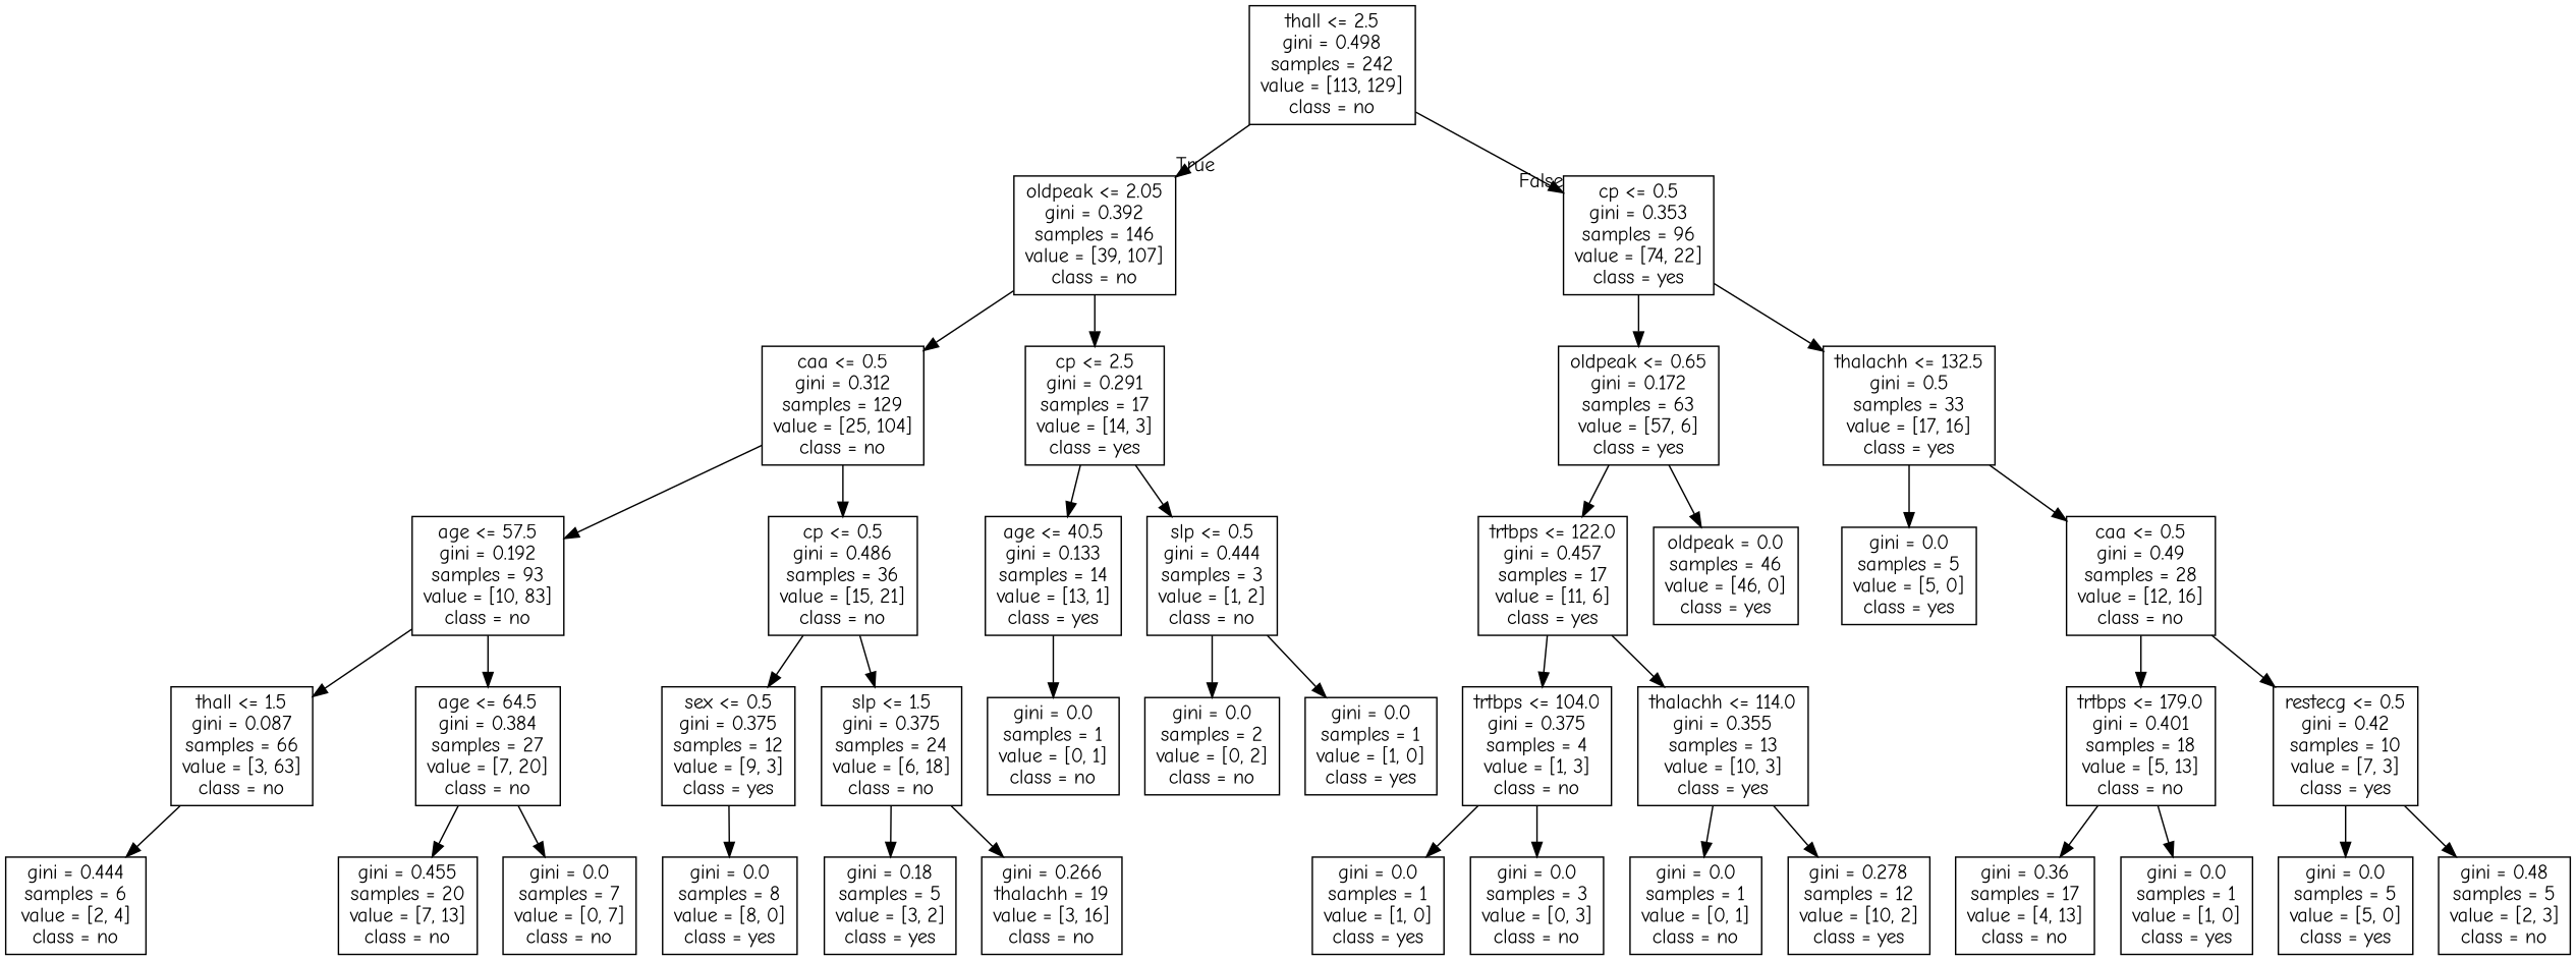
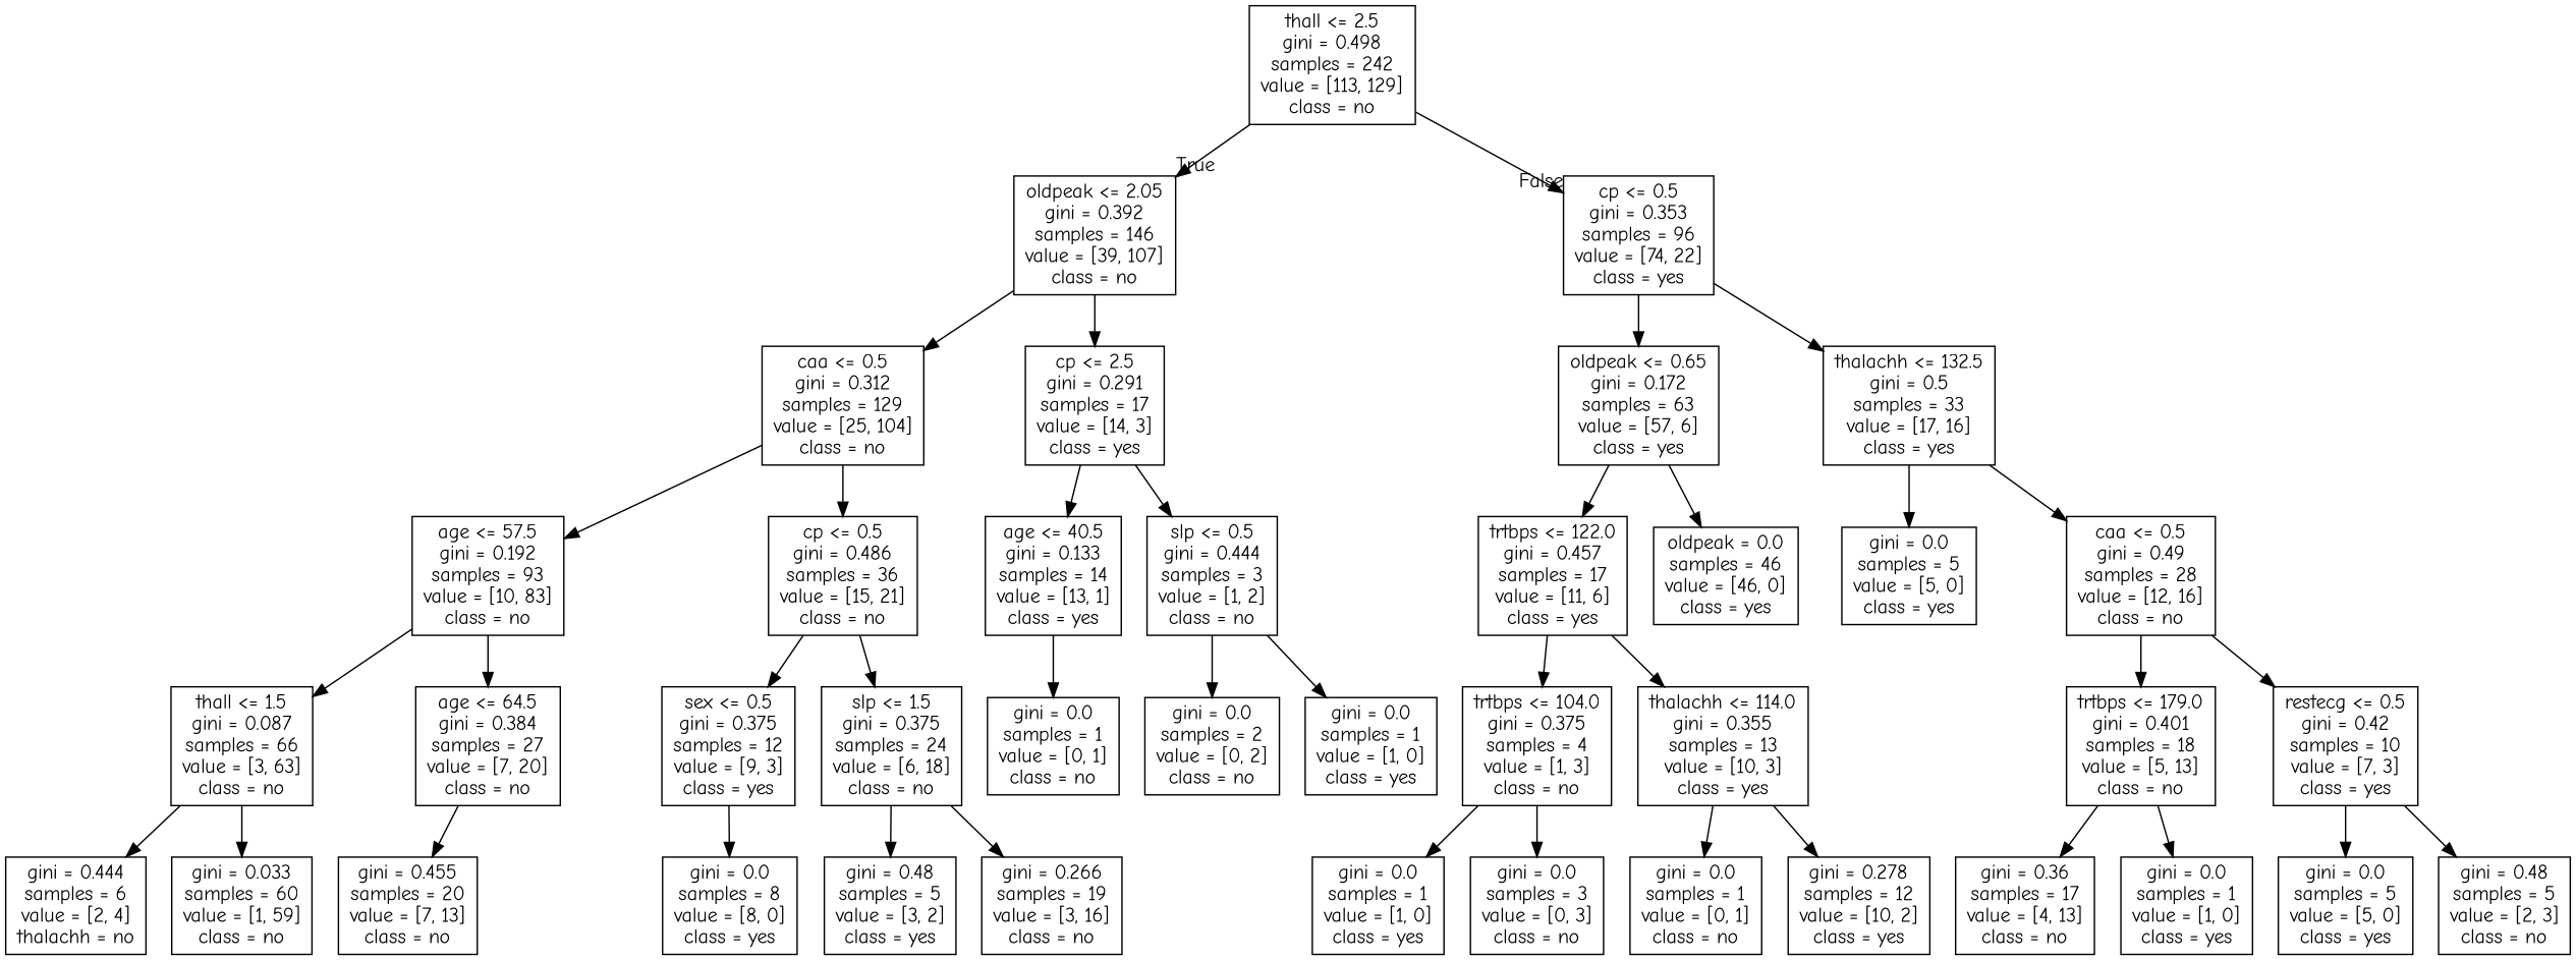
  digraph {
    fontname="Comic Neue"
    node [fontname="Comic Neue" shape=box]
    edge [fontname="Comic Neue"]
    n1 [label="thall <= 2.5\ngini = 0.498\nsamples = 242\nvalue = [113, 129]\nclass = no"]
    n2 [label="oldpeak <= 2.05\ngini = 0.392\nsamples = 146\nvalue = [39, 107]\nclass = no"]
    n3 [label="cp <= 0.5\ngini = 0.353\nsamples = 96\nvalue = [74, 22]\nclass = yes"]
    n4 [label="caa <= 0.5\ngini = 0.312\nsamples = 129\nvalue = [25, 104]\nclass = no"]
    n5 [label="cp <= 2.5\ngini = 0.291\nsamples = 17\nvalue = [14, 3]\nclass = yes"]
    n6 [label="oldpeak <= 0.65\ngini = 0.172\nsamples = 63\nvalue = [57, 6]\nclass = yes"]
    n7 [label="thalachh <= 132.5\ngini = 0.5\nsamples = 33\nvalue = [17, 16]\nclass = yes"]
    n8 [label="age <= 57.5\ngini = 0.192\nsamples = 93\nvalue = [10, 83]\nclass = no"]
    n9 [label="cp <= 0.5\ngini = 0.486\nsamples = 36\nvalue = [15, 21]\nclass = no"]
    n10 [label="age <= 40.5\ngini = 0.133\nsamples = 14\nvalue = [13, 1]\nclass = yes"]
    n11 [label="slp <= 0.5\ngini = 0.444\nsamples = 3\nvalue = [1, 2]\nclass = no"]
    n12 [label="thall <= 1.5\ngini = 0.087\nsamples = 66\nvalue = [3, 63]\nclass = no"]
    n13 [label="age <= 64.5\ngini = 0.384\nsamples = 27\nvalue = [7, 20]\nclass = no"]
    n14 [label="sex <= 0.5\ngini = 0.375\nsamples = 12\nvalue = [9, 3]\nclass = yes"]
    n15 [label="slp <= 1.5\ngini = 0.375\nsamples = 24\nvalue = [6, 18]\nclass = no"]
-   n16 [label="gini = 0.444\nsamples = 6\nvalue = [2, 4]\nclass = no"]
+   n16 [label="gini = 0.444\nsamples = 6\nvalue = [2, 4]\nthalachh = no"]
+   n17 [label="gini = 0.033\nsamples = 60\nvalue = [1, 59]\nclass = no"]
    n18 [label="gini = 0.455\nsamples = 20\nvalue = [7, 13]\nclass = no"]
-   n19 [label="gini = 0.0\nsamples = 7\nvalue = [0, 7]\nclass = no"]
    n20 [label="gini = 0.0\nsamples = 8\nvalue = [8, 0]\nclass = yes"]
-   n21 [label="gini = 0.18\nsamples = 5\nvalue = [3, 2]\nclass = yes"]
-   n22 [label="gini = 0.266\nthalachh = 19\nvalue = [3, 16]\nclass = no"]
+   n21 [label="gini = 0.48\nsamples = 5\nvalue = [3, 2]\nclass = yes"]
+   n22 [label="gini = 0.266\nsamples = 19\nvalue = [3, 16]\nclass = no"]
    n23 [label="gini = 0.0\nsamples = 1\nvalue = [0, 1]\nclass = no"]
    n24 [label="gini = 0.0\nsamples = 2\nvalue = [0, 2]\nclass = no"]
    n25 [label="gini = 0.0\nsamples = 1\nvalue = [1, 0]\nclass = yes"]
    n26 [label="trtbps <= 122.0\ngini = 0.457\nsamples = 17\nvalue = [11, 6]\nclass = yes"]
    n27 [label="oldpeak = 0.0\nsamples = 46\nvalue = [46, 0]\nclass = yes"]
    n28 [label="gini = 0.0\nsamples = 5\nvalue = [5, 0]\nclass = yes"]
    n29 [label="caa <= 0.5\ngini = 0.49\nsamples = 28\nvalue = [12, 16]\nclass = no"]
    n30 [label="trtbps <= 104.0\ngini = 0.375\nsamples = 4\nvalue = [1, 3]\nclass = no"]
    n31 [label="thalachh <= 114.0\ngini = 0.355\nsamples = 13\nvalue = [10, 3]\nclass = yes"]
    n32 [label="gini = 0.0\nsamples = 1\nvalue = [1, 0]\nclass = yes"]
    n33 [label="gini = 0.0\nsamples = 3\nvalue = [0, 3]\nclass = no"]
    n34 [label="gini = 0.0\nsamples = 1\nvalue = [0, 1]\nclass = no"]
    n35 [label="gini = 0.278\nsamples = 12\nvalue = [10, 2]\nclass = yes"]
    n36 [label="trtbps <= 179.0\ngini = 0.401\nsamples = 18\nvalue = [5, 13]\nclass = no"]
    n37 [label="restecg <= 0.5\ngini = 0.42\nsamples = 10\nvalue = [7, 3]\nclass = yes"]
    n38 [label="gini = 0.36\nsamples = 17\nvalue = [4, 13]\nclass = no"]
    n39 [label="gini = 0.0\nsamples = 1\nvalue = [1, 0]\nclass = yes"]
    n40 [label="gini = 0.0\nsamples = 5\nvalue = [5, 0]\nclass = yes"]
    n41 [label="gini = 0.48\nsamples = 5\nvalue = [2, 3]\nclass = no"]
    n1 -> n2 [headlabel=True labelangle=45 labeldistance=2.5]
    n1 -> n3 [headlabel=False labelangle=-45 labeldistance=2.5]
    n2 -> n4
    n2 -> n5
    n3 -> n6
    n3 -> n7
    n4 -> n8
    n4 -> n9
    n5 -> n10
    n5 -> n11
    n6 -> n26
    n6 -> n27
    n7 -> n28
    n7 -> n29
    n8 -> n12
    n8 -> n13
    n9 -> n14
    n9 -> n15
    n10 -> n23
    n11 -> n24
    n11 -> n25
    n12 -> n16
+   n12 -> n17
    n13 -> n18
-   n13 -> n19
    n14 -> n20
    n15 -> n21
    n15 -> n22
    n26 -> n30
    n26 -> n31
    n29 -> n36
    n29 -> n37
    n30 -> n32
    n30 -> n33
    n31 -> n34
    n31 -> n35
    n36 -> n38
    n36 -> n39
    n37 -> n40
    n37 -> n41
  }
